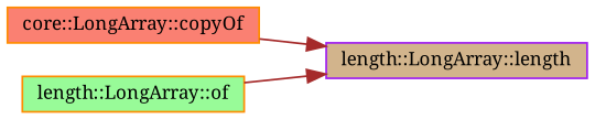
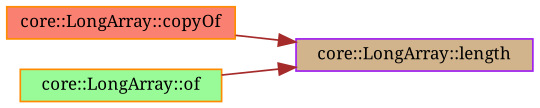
  digraph {
    fontname="Noto Serif"
    rankdir=RL
    node [color=darkorange fontname="Noto Serif" fontsize=10 shape=box style=filled]
    edge [color=brown dir=back fontname="Noto Serif" fontsize=10 labelfontname=Helvetica labelfontsize=10 style=solid]
-   n1 [color=purple fillcolor=tan fontcolor=black height=0.2 label="length::LongArray::length" width=0.4]
+   n1 [color=purple fillcolor=tan fontcolor=black height=0.2 label="core::LongArray::length" width=0.4]
    n2 [fillcolor=salmon height=0.2 label="core::LongArray::copyOf" width=0.4]
-   n3 [fillcolor=palegreen height=0.2 label="length::LongArray::of" width=0.4]
+   n3 [fillcolor=palegreen height=0.2 label="core::LongArray::of" width=0.4]
    n1 -> n2
    n1 -> n3
  }
